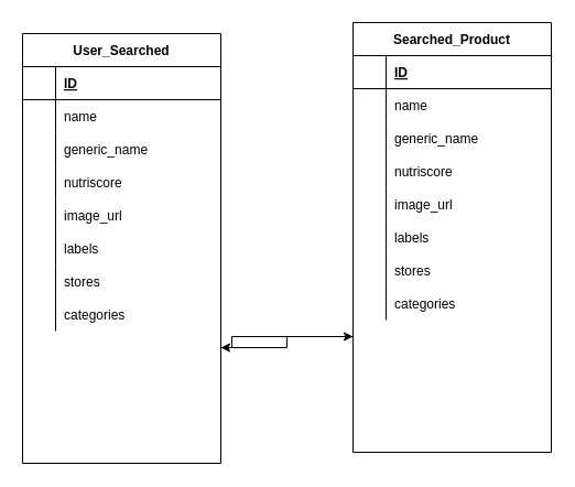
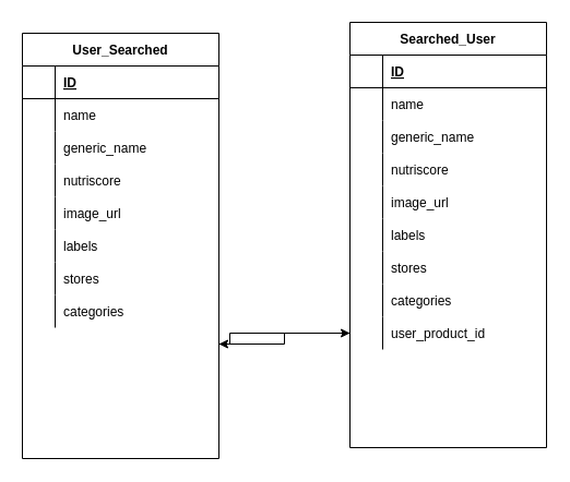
  <mxCell id="0" />
  <mxCell id="1" parent="0" />
  <mxCell id="2" value="User_Searched" style="shape=table;startSize=30;container=1;collapsible=1;childLayout=tableLayout;fixedRows=1;rowLines=0;fontStyle=1;align=center;resizeLast=1;" vertex="1" parent="1"><mxGeometry x="20" y="30" width="180" height="390" as="geometry"><mxRectangle x="70" y="200" width="110" height="30" as="alternateBounds" /></mxGeometry></mxCell>
  <mxCell id="3" value="" style="shape=partialRectangle;collapsible=0;dropTarget=0;pointerEvents=0;fillColor=none;top=0;left=0;bottom=1;right=0;points=[[0,0.5],[1,0.5]];portConstraint=eastwest;" vertex="1" parent="2"><mxGeometry y="30" width="180" height="30" as="geometry" /></mxCell>
  <mxCell id="4" value="" style="shape=partialRectangle;connectable=0;fillColor=none;top=0;left=0;bottom=0;right=0;fontStyle=1;overflow=hidden;" vertex="1" parent="3"><mxGeometry width="30" height="30" as="geometry" /></mxCell>
  <mxCell id="5" value="ID" style="shape=partialRectangle;connectable=0;fillColor=none;top=0;left=0;bottom=0;right=0;align=left;spacingLeft=6;fontStyle=5;overflow=hidden;" vertex="1" parent="3"><mxGeometry x="30" width="150" height="30" as="geometry" /></mxCell>
  <mxCell id="6" value="" style="shape=partialRectangle;collapsible=0;dropTarget=0;pointerEvents=0;fillColor=none;top=0;left=0;bottom=0;right=0;points=[[0,0.5],[1,0.5]];portConstraint=eastwest;" vertex="1" parent="2"><mxGeometry y="60" width="180" height="30" as="geometry" /></mxCell>
  <mxCell id="7" value="" style="shape=partialRectangle;connectable=0;fillColor=none;top=0;left=0;bottom=0;right=0;editable=1;overflow=hidden;" vertex="1" parent="6"><mxGeometry width="30" height="30" as="geometry" /></mxCell>
  <mxCell id="8" value="name" style="shape=partialRectangle;connectable=0;fillColor=none;top=0;left=0;bottom=0;right=0;align=left;spacingLeft=6;overflow=hidden;" vertex="1" parent="6"><mxGeometry x="30" width="150" height="30" as="geometry" /></mxCell>
  <mxCell id="9" value="" style="shape=partialRectangle;collapsible=0;dropTarget=0;pointerEvents=0;fillColor=none;top=0;left=0;bottom=0;right=0;points=[[0,0.5],[1,0.5]];portConstraint=eastwest;" vertex="1" parent="2"><mxGeometry y="90" width="180" height="30" as="geometry" /></mxCell>
  <mxCell id="10" value="" style="shape=partialRectangle;connectable=0;fillColor=none;top=0;left=0;bottom=0;right=0;editable=1;overflow=hidden;" vertex="1" parent="9"><mxGeometry width="30" height="30" as="geometry" /></mxCell>
  <mxCell id="11" value="generic_name" style="shape=partialRectangle;connectable=0;fillColor=none;top=0;left=0;bottom=0;right=0;align=left;spacingLeft=6;overflow=hidden;" vertex="1" parent="9"><mxGeometry x="30" width="150" height="30" as="geometry" /></mxCell>
  <mxCell id="12" value="" style="shape=partialRectangle;collapsible=0;dropTarget=0;pointerEvents=0;fillColor=none;top=0;left=0;bottom=0;right=0;points=[[0,0.5],[1,0.5]];portConstraint=eastwest;" vertex="1" parent="2"><mxGeometry y="120" width="180" height="30" as="geometry" /></mxCell>
  <mxCell id="13" value="" style="shape=partialRectangle;connectable=0;fillColor=none;top=0;left=0;bottom=0;right=0;editable=1;overflow=hidden;" vertex="1" parent="12"><mxGeometry width="30" height="30" as="geometry" /></mxCell>
  <mxCell id="14" value="nutriscore" style="shape=partialRectangle;connectable=0;fillColor=none;top=0;left=0;bottom=0;right=0;align=left;spacingLeft=6;overflow=hidden;" vertex="1" parent="12"><mxGeometry x="30" width="150" height="30" as="geometry" /></mxCell>
  <mxCell id="15" value="" style="shape=partialRectangle;collapsible=0;dropTarget=0;pointerEvents=0;fillColor=none;top=0;left=0;bottom=0;right=0;points=[[0,0.5],[1,0.5]];portConstraint=eastwest;" vertex="1" parent="2"><mxGeometry y="150" width="180" height="30" as="geometry" /></mxCell>
  <mxCell id="16" value="" style="shape=partialRectangle;connectable=0;fillColor=none;top=0;left=0;bottom=0;right=0;editable=1;overflow=hidden;" vertex="1" parent="15"><mxGeometry width="30" height="30" as="geometry" /></mxCell>
  <mxCell id="17" value="image_url" style="shape=partialRectangle;connectable=0;fillColor=none;top=0;left=0;bottom=0;right=0;align=left;spacingLeft=6;overflow=hidden;" vertex="1" parent="15"><mxGeometry x="30" width="150" height="30" as="geometry" /></mxCell>
  <mxCell id="18" value="" style="shape=partialRectangle;collapsible=0;dropTarget=0;pointerEvents=0;fillColor=none;top=0;left=0;bottom=0;right=0;points=[[0,0.5],[1,0.5]];portConstraint=eastwest;" vertex="1" parent="2"><mxGeometry y="180" width="180" height="30" as="geometry" /></mxCell>
  <mxCell id="19" value="" style="shape=partialRectangle;connectable=0;fillColor=none;top=0;left=0;bottom=0;right=0;editable=1;overflow=hidden;" vertex="1" parent="18"><mxGeometry width="30" height="30" as="geometry" /></mxCell>
  <mxCell id="20" value="labels" style="shape=partialRectangle;connectable=0;fillColor=none;top=0;left=0;bottom=0;right=0;align=left;spacingLeft=6;overflow=hidden;" vertex="1" parent="18"><mxGeometry x="30" width="150" height="30" as="geometry" /></mxCell>
  <mxCell id="21" value="" style="shape=partialRectangle;collapsible=0;dropTarget=0;pointerEvents=0;fillColor=none;top=0;left=0;bottom=0;right=0;points=[[0,0.5],[1,0.5]];portConstraint=eastwest;" vertex="1" parent="2"><mxGeometry y="210" width="180" height="30" as="geometry" /></mxCell>
  <mxCell id="22" value="" style="shape=partialRectangle;connectable=0;fillColor=none;top=0;left=0;bottom=0;right=0;editable=1;overflow=hidden;" vertex="1" parent="21"><mxGeometry width="30" height="30" as="geometry" /></mxCell>
  <mxCell id="23" value="stores" style="shape=partialRectangle;connectable=0;fillColor=none;top=0;left=0;bottom=0;right=0;align=left;spacingLeft=6;overflow=hidden;" vertex="1" parent="21"><mxGeometry x="30" width="150" height="30" as="geometry" /></mxCell>
  <mxCell id="24" value="" style="shape=partialRectangle;collapsible=0;dropTarget=0;pointerEvents=0;fillColor=none;top=0;left=0;bottom=0;right=0;points=[[0,0.5],[1,0.5]];portConstraint=eastwest;" vertex="1" parent="2"><mxGeometry y="240" width="180" height="30" as="geometry" /></mxCell>
  <mxCell id="25" value="" style="shape=partialRectangle;connectable=0;fillColor=none;top=0;left=0;bottom=0;right=0;editable=1;overflow=hidden;" vertex="1" parent="24"><mxGeometry width="30" height="30" as="geometry" /></mxCell>
  <mxCell id="26" value="categories" style="shape=partialRectangle;connectable=0;fillColor=none;top=0;left=0;bottom=0;right=0;align=left;spacingLeft=6;overflow=hidden;" vertex="1" parent="24"><mxGeometry x="30" width="150" height="30" as="geometry" /></mxCell>
  <mxCell id="27" value="" style="shape=partialRectangle;collapsible=0;dropTarget=0;pointerEvents=0;fillColor=none;top=0;left=0;bottom=0;right=0;points=[[0,0.5],[1,0.5]];portConstraint=eastwest;" vertex="1" parent="2"><mxGeometry y="270" width="180" height="30" as="geometry" /></mxCell>
  <mxCell id="28" value="" style="shape=partialRectangle;connectable=0;fillColor=none;top=0;left=0;bottom=0;right=0;editable=1;overflow=hidden;" vertex="1" parent="27"><mxGeometry width="30" height="30" as="geometry" /></mxCell>
- <mxCell id="29" value="Searched_Product" style="shape=table;startSize=30;container=1;collapsible=1;childLayout=tableLayout;fixedRows=1;rowLines=0;fontStyle=1;align=center;resizeLast=1;" vertex="1" parent="1"><mxGeometry x="320" y="20" width="180" height="390" as="geometry"><mxRectangle x="70" y="200" width="110" height="30" as="alternateBounds" /></mxGeometry></mxCell>
+ <mxCell id="29" value="Searched_User" style="shape=table;startSize=30;container=1;collapsible=1;childLayout=tableLayout;fixedRows=1;rowLines=0;fontStyle=1;align=center;resizeLast=1;" vertex="1" parent="1"><mxGeometry x="320" y="20" width="180" height="390" as="geometry"><mxRectangle x="70" y="200" width="110" height="30" as="alternateBounds" /></mxGeometry></mxCell>
  <mxCell id="30" value="" style="shape=partialRectangle;collapsible=0;dropTarget=0;pointerEvents=0;fillColor=none;top=0;left=0;bottom=1;right=0;points=[[0,0.5],[1,0.5]];portConstraint=eastwest;" vertex="1" parent="29"><mxGeometry y="30" width="180" height="30" as="geometry" /></mxCell>
  <mxCell id="31" value="" style="shape=partialRectangle;connectable=0;fillColor=none;top=0;left=0;bottom=0;right=0;fontStyle=1;overflow=hidden;" vertex="1" parent="30"><mxGeometry width="30" height="30" as="geometry" /></mxCell>
  <mxCell id="32" value="ID" style="shape=partialRectangle;connectable=0;fillColor=none;top=0;left=0;bottom=0;right=0;align=left;spacingLeft=6;fontStyle=5;overflow=hidden;" vertex="1" parent="30"><mxGeometry x="30" width="150" height="30" as="geometry" /></mxCell>
  <mxCell id="33" value="" style="shape=partialRectangle;collapsible=0;dropTarget=0;pointerEvents=0;fillColor=none;top=0;left=0;bottom=0;right=0;points=[[0,0.5],[1,0.5]];portConstraint=eastwest;" vertex="1" parent="29"><mxGeometry y="60" width="180" height="30" as="geometry" /></mxCell>
  <mxCell id="34" value="" style="shape=partialRectangle;connectable=0;fillColor=none;top=0;left=0;bottom=0;right=0;editable=1;overflow=hidden;" vertex="1" parent="33"><mxGeometry width="30" height="30" as="geometry" /></mxCell>
  <mxCell id="35" value="name" style="shape=partialRectangle;connectable=0;fillColor=none;top=0;left=0;bottom=0;right=0;align=left;spacingLeft=6;overflow=hidden;" vertex="1" parent="33"><mxGeometry x="30" width="150" height="30" as="geometry" /></mxCell>
  <mxCell id="36" value="" style="shape=partialRectangle;collapsible=0;dropTarget=0;pointerEvents=0;fillColor=none;top=0;left=0;bottom=0;right=0;points=[[0,0.5],[1,0.5]];portConstraint=eastwest;" vertex="1" parent="29"><mxGeometry y="90" width="180" height="30" as="geometry" /></mxCell>
  <mxCell id="37" value="" style="shape=partialRectangle;connectable=0;fillColor=none;top=0;left=0;bottom=0;right=0;editable=1;overflow=hidden;" vertex="1" parent="36"><mxGeometry width="30" height="30" as="geometry" /></mxCell>
  <mxCell id="38" value="generic_name" style="shape=partialRectangle;connectable=0;fillColor=none;top=0;left=0;bottom=0;right=0;align=left;spacingLeft=6;overflow=hidden;" vertex="1" parent="36"><mxGeometry x="30" width="150" height="30" as="geometry" /></mxCell>
  <mxCell id="39" value="" style="shape=partialRectangle;collapsible=0;dropTarget=0;pointerEvents=0;fillColor=none;top=0;left=0;bottom=0;right=0;points=[[0,0.5],[1,0.5]];portConstraint=eastwest;" vertex="1" parent="29"><mxGeometry y="120" width="180" height="30" as="geometry" /></mxCell>
  <mxCell id="40" value="" style="shape=partialRectangle;connectable=0;fillColor=none;top=0;left=0;bottom=0;right=0;editable=1;overflow=hidden;" vertex="1" parent="39"><mxGeometry width="30" height="30" as="geometry" /></mxCell>
  <mxCell id="41" value="nutriscore" style="shape=partialRectangle;connectable=0;fillColor=none;top=0;left=0;bottom=0;right=0;align=left;spacingLeft=6;overflow=hidden;" vertex="1" parent="39"><mxGeometry x="30" width="150" height="30" as="geometry" /></mxCell>
  <mxCell id="42" value="" style="shape=partialRectangle;collapsible=0;dropTarget=0;pointerEvents=0;fillColor=none;top=0;left=0;bottom=0;right=0;points=[[0,0.5],[1,0.5]];portConstraint=eastwest;" vertex="1" parent="29"><mxGeometry y="150" width="180" height="30" as="geometry" /></mxCell>
  <mxCell id="43" value="" style="shape=partialRectangle;connectable=0;fillColor=none;top=0;left=0;bottom=0;right=0;editable=1;overflow=hidden;" vertex="1" parent="42"><mxGeometry width="30" height="30" as="geometry" /></mxCell>
  <mxCell id="44" value="image_url" style="shape=partialRectangle;connectable=0;fillColor=none;top=0;left=0;bottom=0;right=0;align=left;spacingLeft=6;overflow=hidden;" vertex="1" parent="42"><mxGeometry x="30" width="150" height="30" as="geometry" /></mxCell>
  <mxCell id="45" value="" style="shape=partialRectangle;collapsible=0;dropTarget=0;pointerEvents=0;fillColor=none;top=0;left=0;bottom=0;right=0;points=[[0,0.5],[1,0.5]];portConstraint=eastwest;" vertex="1" parent="29"><mxGeometry y="180" width="180" height="30" as="geometry" /></mxCell>
  <mxCell id="46" value="" style="shape=partialRectangle;connectable=0;fillColor=none;top=0;left=0;bottom=0;right=0;editable=1;overflow=hidden;" vertex="1" parent="45"><mxGeometry width="30" height="30" as="geometry" /></mxCell>
  <mxCell id="47" value="labels" style="shape=partialRectangle;connectable=0;fillColor=none;top=0;left=0;bottom=0;right=0;align=left;spacingLeft=6;overflow=hidden;" vertex="1" parent="45"><mxGeometry x="30" width="150" height="30" as="geometry" /></mxCell>
  <mxCell id="48" value="" style="shape=partialRectangle;collapsible=0;dropTarget=0;pointerEvents=0;fillColor=none;top=0;left=0;bottom=0;right=0;points=[[0,0.5],[1,0.5]];portConstraint=eastwest;" vertex="1" parent="29"><mxGeometry y="210" width="180" height="30" as="geometry" /></mxCell>
  <mxCell id="49" value="" style="shape=partialRectangle;connectable=0;fillColor=none;top=0;left=0;bottom=0;right=0;editable=1;overflow=hidden;" vertex="1" parent="48"><mxGeometry width="30" height="30" as="geometry" /></mxCell>
  <mxCell id="50" value="stores" style="shape=partialRectangle;connectable=0;fillColor=none;top=0;left=0;bottom=0;right=0;align=left;spacingLeft=6;overflow=hidden;" vertex="1" parent="48"><mxGeometry x="30" width="150" height="30" as="geometry" /></mxCell>
  <mxCell id="51" value="" style="shape=partialRectangle;collapsible=0;dropTarget=0;pointerEvents=0;fillColor=none;top=0;left=0;bottom=0;right=0;points=[[0,0.5],[1,0.5]];portConstraint=eastwest;" vertex="1" parent="29"><mxGeometry y="240" width="180" height="30" as="geometry" /></mxCell>
  <mxCell id="52" value="" style="shape=partialRectangle;connectable=0;fillColor=none;top=0;left=0;bottom=0;right=0;editable=1;overflow=hidden;" vertex="1" parent="51"><mxGeometry width="30" height="30" as="geometry" /></mxCell>
  <mxCell id="53" value="categories" style="shape=partialRectangle;connectable=0;fillColor=none;top=0;left=0;bottom=0;right=0;align=left;spacingLeft=6;overflow=hidden;" vertex="1" parent="51"><mxGeometry x="30" width="150" height="30" as="geometry" /></mxCell>
  <mxCell id="54" value="" style="shape=partialRectangle;collapsible=0;dropTarget=0;pointerEvents=0;fillColor=none;top=0;left=0;bottom=0;right=0;points=[[0,0.5],[1,0.5]];portConstraint=eastwest;" vertex="1" parent="29"><mxGeometry y="270" width="180" height="30" as="geometry" /></mxCell>
  <mxCell id="55" value="" style="shape=partialRectangle;connectable=0;fillColor=none;top=0;left=0;bottom=0;right=0;editable=1;overflow=hidden;" vertex="1" parent="54"><mxGeometry width="30" height="30" as="geometry" /></mxCell>
+ <mxCell id="56" value="user_product_id" style="shape=partialRectangle;connectable=0;fillColor=none;top=0;left=0;bottom=0;right=0;align=left;spacingLeft=6;overflow=hidden;" vertex="1" parent="54"><mxGeometry x="30" width="150" height="30" as="geometry" /></mxCell>
  <mxCell id="57" style="edgeStyle=orthogonalEdgeStyle;rounded=0;orthogonalLoop=1;jettySize=auto;html=1;exitX=1;exitY=0.5;exitDx=0;exitDy=0;entryX=0;entryY=0.5;entryDx=0;entryDy=0;" edge="1" parent="1" source="27" target="54"><mxGeometry relative="1" as="geometry" /></mxCell>
  <mxCell id="58" style="edgeStyle=orthogonalEdgeStyle;rounded=0;orthogonalLoop=1;jettySize=auto;html=1;entryX=1;entryY=0.5;entryDx=0;entryDy=0;exitX=0;exitY=0.5;exitDx=0;exitDy=0;" edge="1" parent="1" source="54" target="27"><mxGeometry relative="1" as="geometry"><Array as="points"><mxPoint x="210" y="305" /><mxPoint x="210" y="315" /></Array></mxGeometry></mxCell>
